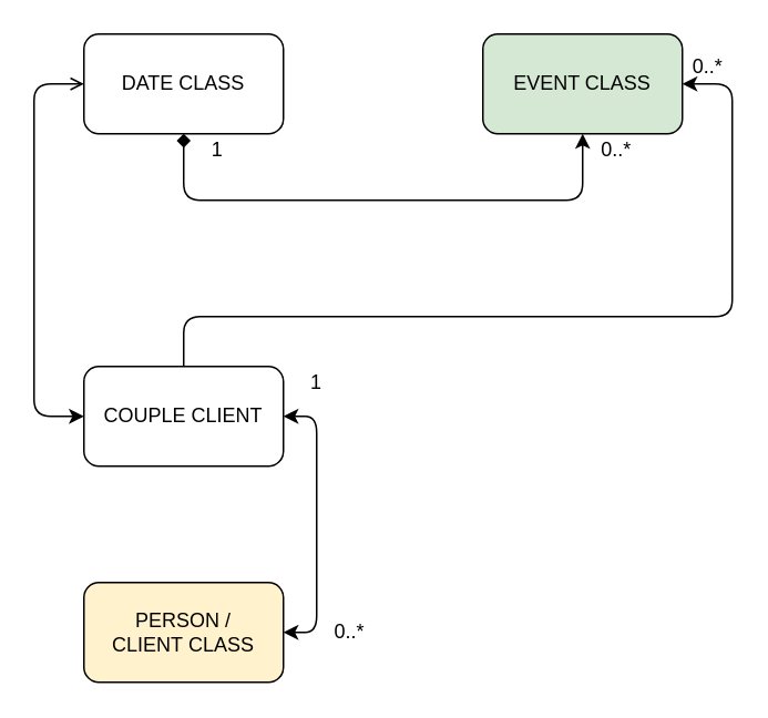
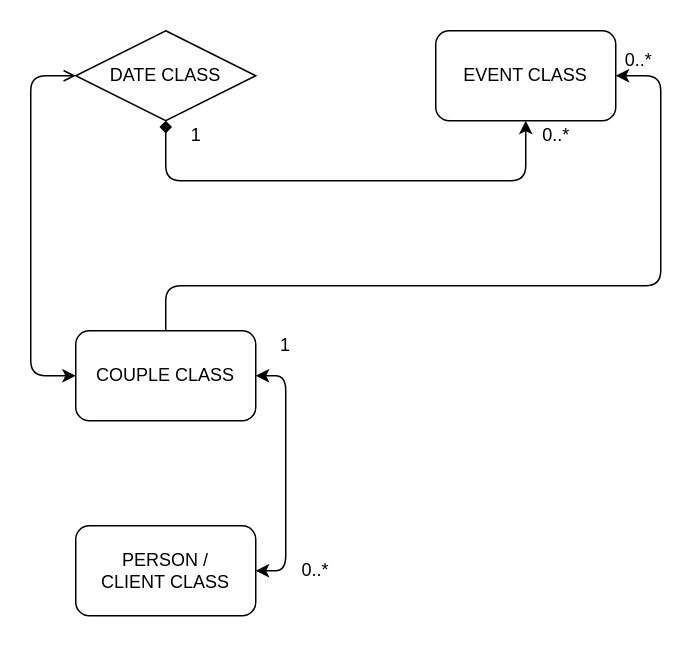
  <mxCell id="0" />
  <mxCell id="1" parent="0" />
- <mxCell id="2" value="DATE CLASS" style="rounded=1;whiteSpace=wrap;html=1;" vertex="1" parent="1"><mxGeometry x="50" y="20" width="120" height="60" as="geometry" /></mxCell>
- <mxCell id="3" value="PERSON / CLIENT&amp;nbsp;CLASS" style="rounded=1;whiteSpace=wrap;html=1;fillColor=#fff2cc;" vertex="1" parent="1"><mxGeometry x="50" y="350" width="120" height="60" as="geometry" /></mxCell>
+ <mxCell id="2" value="DATE CLASS" style="rhombus;whiteSpace=wrap;html=1;" vertex="1" parent="1"><mxGeometry x="50" y="20" width="120" height="60" as="geometry" /></mxCell>
+ <mxCell id="3" value="PERSON / CLIENT&amp;nbsp;CLASS" style="rounded=1;whiteSpace=wrap;html=1;" vertex="1" parent="1"><mxGeometry x="50" y="350" width="120" height="60" as="geometry" /></mxCell>
  <mxCell id="4" value="" style="endArrow=classic;startArrow=classic;html=1;fontFamily=Helvetica;fontSize=11;fontColor=#000000;align=center;strokeColor=#000000;edgeStyle=orthogonalEdgeStyle;" edge="1" parent="1" source="5" target="3"><mxGeometry relative="1" as="geometry"><Array as="points"><mxPoint x="190" y="250" /><mxPoint x="190" y="380" /></Array></mxGeometry></mxCell>
- <mxCell id="5" value="COUPLE CLIENT" style="rounded=1;whiteSpace=wrap;html=1;" vertex="1" parent="1"><mxGeometry x="50" y="220" width="120" height="60" as="geometry" /></mxCell>
+ <mxCell id="5" value="COUPLE CLASS" style="rounded=1;whiteSpace=wrap;html=1;" vertex="1" parent="1"><mxGeometry x="50" y="220" width="120" height="60" as="geometry" /></mxCell>
  <mxCell id="6" value="0..*" style="text;html=1;strokeColor=none;fillColor=none;align=center;verticalAlign=middle;whiteSpace=wrap;rounded=0;" vertex="1" parent="1"><mxGeometry x="190" y="370" width="40" height="20" as="geometry" /></mxCell>
  <mxCell id="7" value="1" style="text;html=1;strokeColor=none;fillColor=none;align=center;verticalAlign=middle;whiteSpace=wrap;rounded=0;" vertex="1" parent="1"><mxGeometry x="170" y="220" width="40" height="20" as="geometry" /></mxCell>
  <mxCell id="8" value="" style="endArrow=diamond;startArrow=classic;html=1;fontFamily=Helvetica;fontSize=11;fontColor=#000000;align=center;strokeColor=#000000;edgeStyle=orthogonalEdgeStyle;" edge="1" parent="1" source="9" target="2"><mxGeometry relative="1" as="geometry"><Array as="points"><mxPoint x="350" y="120" /><mxPoint x="110" y="120" /></Array></mxGeometry></mxCell>
- <mxCell id="9" value="EVENT CLASS" style="rounded=1;whiteSpace=wrap;html=1;fillColor=#d5e8d4;" vertex="1" parent="1"><mxGeometry x="290" y="20" width="120" height="60" as="geometry" /></mxCell>
+ <mxCell id="9" value="EVENT CLASS" style="rounded=1;whiteSpace=wrap;html=1;" vertex="1" parent="1"><mxGeometry x="290" y="20" width="120" height="60" as="geometry" /></mxCell>
  <mxCell id="10" value="1" style="text;html=1;align=center;verticalAlign=middle;resizable=0;points=[];autosize=1;" vertex="1" parent="1"><mxGeometry x="120" y="80" width="20" height="20" as="geometry" /></mxCell>
  <mxCell id="11" value="0..*" style="text;html=1;align=center;verticalAlign=middle;resizable=0;points=[];autosize=1;" vertex="1" parent="1"><mxGeometry x="355" y="80" width="30" height="20" as="geometry" /></mxCell>
  <mxCell id="12" value="" style="endArrow=open;startArrow=classic;html=1;exitX=0;exitY=0.5;exitDx=0;exitDy=0;entryX=0;entryY=0.5;entryDx=0;entryDy=0;" edge="1" parent="1" source="5" target="2"><mxGeometry width="50" height="50" relative="1" as="geometry"><mxPoint x="-20" y="210" as="sourcePoint" /><mxPoint x="30" y="160" as="targetPoint" /><Array as="points"><mxPoint x="20" y="250" /><mxPoint x="20" y="140" /><mxPoint x="20" y="50" /></Array></mxGeometry></mxCell>
  <mxCell id="13" value="" style="endArrow=classic;html=1;entryX=1;entryY=0.5;entryDx=0;entryDy=0;" edge="1" parent="1" target="9"><mxGeometry width="50" height="50" relative="1" as="geometry"><mxPoint x="110" y="220" as="sourcePoint" /><mxPoint x="160" y="170" as="targetPoint" /><Array as="points"><mxPoint x="110" y="190" /><mxPoint x="140" y="190" /><mxPoint x="440" y="190" /><mxPoint x="440" y="50" /></Array></mxGeometry></mxCell>
  <mxCell id="14" value="0..*" style="text;html=1;align=center;verticalAlign=middle;resizable=0;points=[];autosize=1;" vertex="1" parent="1"><mxGeometry x="410" y="30" width="30" height="20" as="geometry" /></mxCell>
